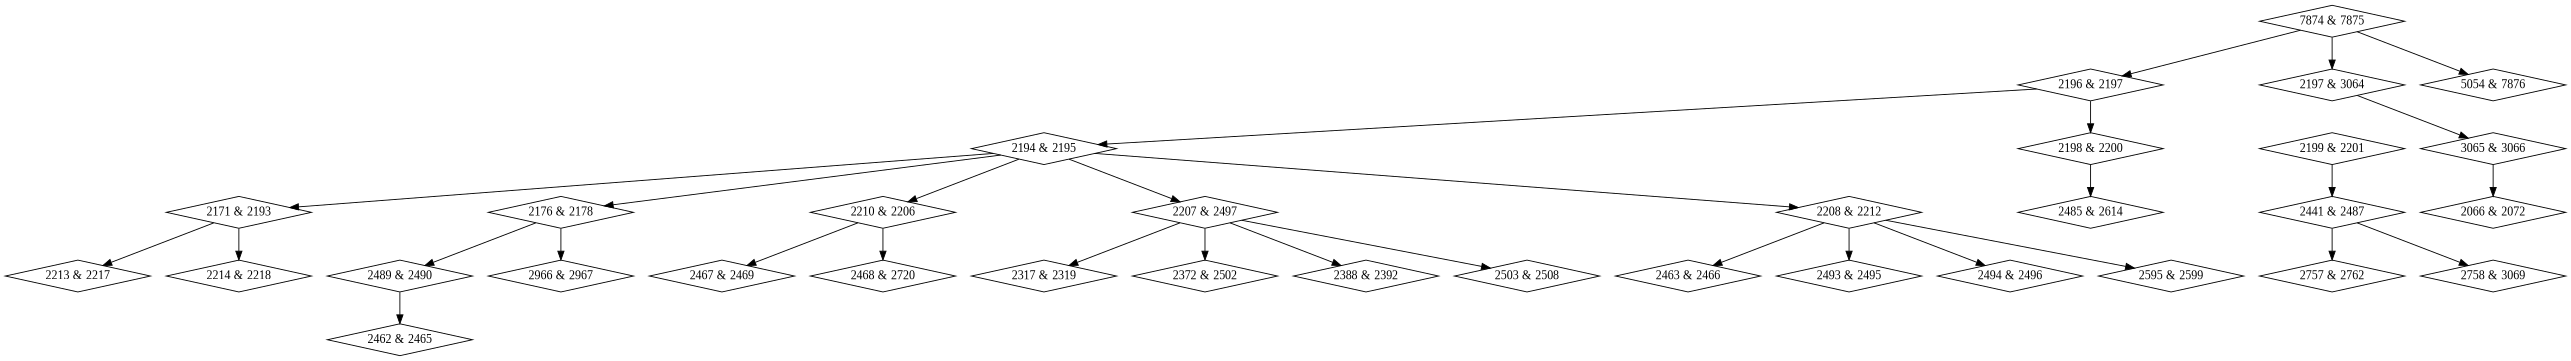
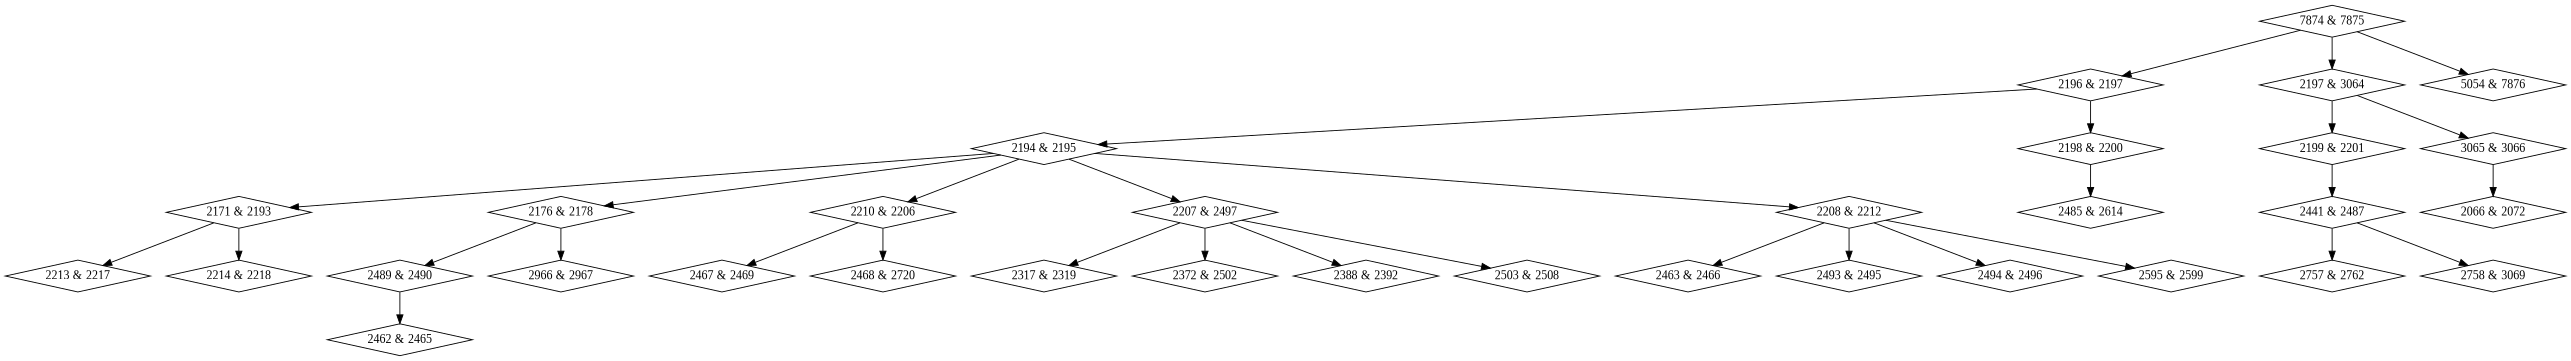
  digraph {
    fontname="Liberation Serif"
    node [fontname="Liberation Serif" shape=diamond]
    edge [fontname="Liberation Serif"]
    n1 [label="2066 & 2072"]
    n2 [label="2171 & 2193"]
    n3 [label="2213 & 2217"]
    n4 [label="2214 & 2218"]
    n5 [label="2176 & 2178"]
    n6 [label="2489 & 2490"]
    n7 [label="2966 & 2967"]
    n8 [label="2462 & 2465"]
    n9 [label="2210 & 2206"]
    n10 [label="2467 & 2469"]
    n11 [label="2468 & 2720"]
    n12 [label="2194 & 2195"]
    n13 [label="2207 & 2497"]
    n14 [label="2208 & 2212"]
    n15 [label="2317 & 2319"]
    n16 [label="2372 & 2502"]
    n17 [label="2388 & 2392"]
    n18 [label="2503 & 2508"]
    n19 [label="2463 & 2466"]
    n20 [label="2493 & 2495"]
    n21 [label="2494 & 2496"]
    n22 [label="2595 & 2599"]
    n23 [label="2196 & 2197"]
    n24 [label="2198 & 2200"]
    n25 [label="2485 & 2614"]
    n26 [label="2197 & 3064"]
    n27 [label="2199 & 2201"]
    n28 [label="3065 & 3066"]
    n29 [label="2441 & 2487"]
    n30 [label="2757 & 2762"]
    n31 [label="2758 & 3069"]
    n32 [label="5054 & 7876"]
    n33 [label="7874 & 7875"]
    n2 -> n3
    n2 -> n4
    n5 -> n6
    n5 -> n7
    n6 -> n8
    n9 -> n10
    n9 -> n11
    n12 -> n2
    n12 -> n5
    n12 -> n9
    n12 -> n13
    n12 -> n14
    n13 -> n15
    n13 -> n16
    n13 -> n17
    n13 -> n18
    n14 -> n19
    n14 -> n20
    n14 -> n21
    n14 -> n22
    n23 -> n12
    n23 -> n24
    n24 -> n25
+   n26 -> n27
    n26 -> n28
    n27 -> n29
    n28 -> n1
    n29 -> n30
    n29 -> n31
    n33 -> n23
    n33 -> n26
    n33 -> n32
  }
